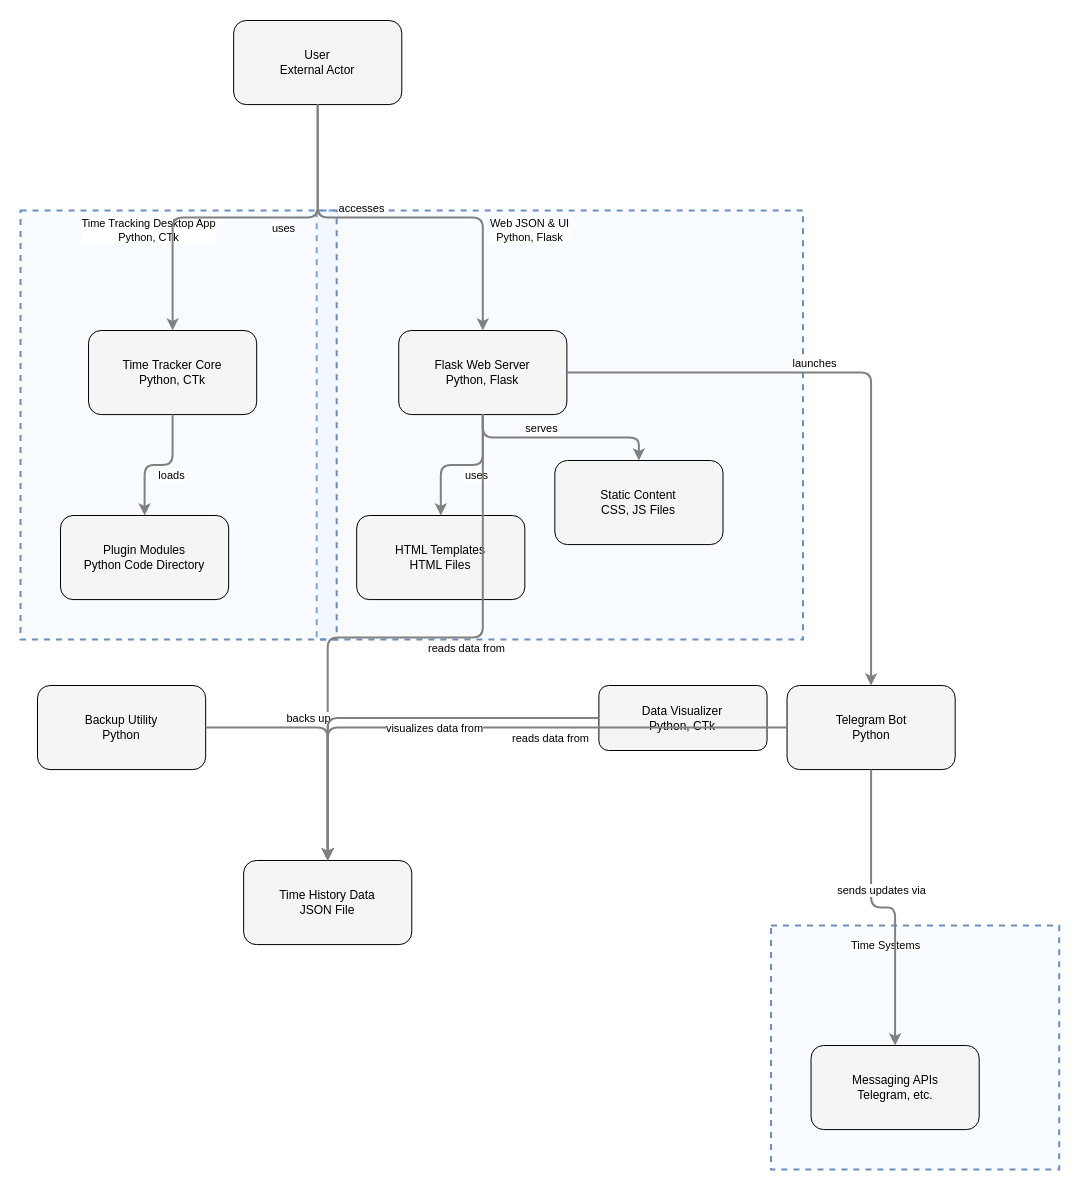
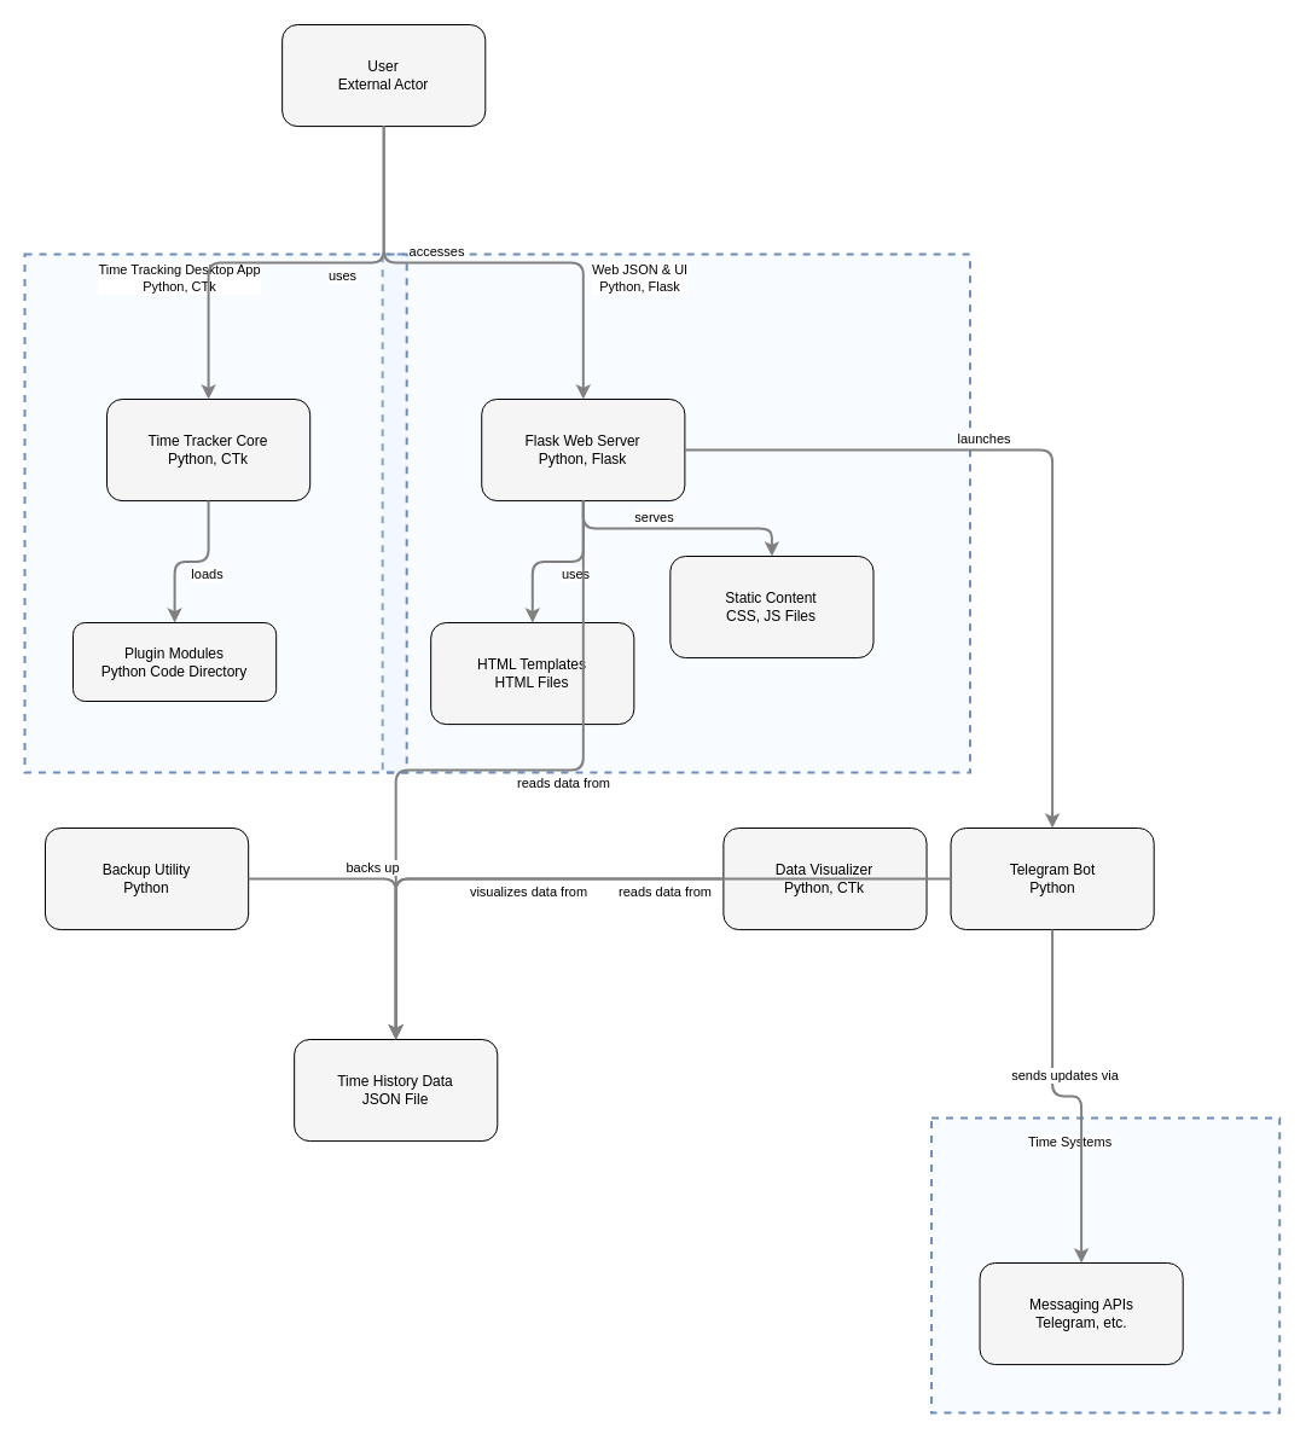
  <mxCell id="0" />
  <mxCell id="1" parent="0" />
  <mxCell id="2" value="" style="html=1;whiteSpace=wrap;container=1;fillColor=#dae8fc;strokeColor=#6c8ebf;dashed=1;fillOpacity=20;strokeWidth=2;containerType=none;recursiveResize=0;movable=1;resizable=1;autosize=0;dropTarget=0" vertex="1" parent="1"><mxGeometry x="316.184" y="210" width="486.316" height="429.079" as="geometry" /></mxCell>
  <mxCell id="3" value="Web JSON &amp;amp; UI&lt;br&gt;Python, Flask" style="edgeLabel;html=1;align=center;verticalAlign=middle;resizable=0;labelBackgroundColor=white;spacing=5" vertex="1" parent="1"><mxGeometry x="324.184" y="218" width="410.316" height="24" as="geometry" /></mxCell>
  <mxCell id="4" value="" style="html=1;whiteSpace=wrap;container=1;fillColor=#dae8fc;strokeColor=#6c8ebf;dashed=1;fillOpacity=20;strokeWidth=2;containerType=none;recursiveResize=0;movable=1;resizable=1;autosize=0;dropTarget=0" vertex="1" parent="1"><mxGeometry x="20" y="210" width="316.184" height="429.079" as="geometry" /></mxCell>
  <mxCell id="5" value="Time Tracking Desktop App&lt;br&gt;Python, CTk" style="edgeLabel;html=1;align=center;verticalAlign=middle;resizable=0;labelBackgroundColor=white;spacing=5" vertex="1" parent="1"><mxGeometry x="28" y="218" width="240.184" height="24" as="geometry" /></mxCell>
  <mxCell id="6" value="" style="html=1;whiteSpace=wrap;container=1;fillColor=#dae8fc;strokeColor=#6c8ebf;dashed=1;fillOpacity=20;strokeWidth=2;containerType=none;recursiveResize=0;movable=1;resizable=1;autosize=0;dropTarget=0" vertex="1" parent="1"><mxGeometry x="770.539" y="925" width="288.158" height="244.079" as="geometry" /></mxCell>
  <mxCell id="7" value="Time Systems" style="edgeLabel;html=1;align=center;verticalAlign=middle;resizable=0;labelBackgroundColor=white;spacing=5" vertex="1" parent="1"><mxGeometry x="778.539" y="933" width="212.158" height="24" as="geometry" /></mxCell>
  <mxCell id="8" value="User&lt;br&gt;External Actor" style="rounded=1;whiteSpace=wrap;html=1;fillColor=#f5f5f5" vertex="1" parent="1"><mxGeometry x="233.125" y="20" width="168.158" height="84.079" as="geometry" /></mxCell>
  <mxCell id="9" value="Telegram Bot&lt;br&gt;Python" style="rounded=1;whiteSpace=wrap;html=1;fillColor=#f5f5f5" vertex="1" parent="1"><mxGeometry x="786.539" y="685" width="168.158" height="84.079" as="geometry" /></mxCell>
  <mxCell id="10" value="Backup Utility&lt;br&gt;Python" style="rounded=1;whiteSpace=wrap;html=1;fillColor=#f5f5f5" vertex="1" parent="1"><mxGeometry x="37" y="685" width="168.158" height="84.079" as="geometry" /></mxCell>
- <mxCell id="11" value="Data Visualizer&lt;br&gt;Python, CTk" style="rounded=1;whiteSpace=wrap;html=1;fillColor=#f5f5f5" vertex="1" parent="1"><mxGeometry x="598.381" y="685" width="168.158" height="65" as="geometry" /></mxCell>
+ <mxCell id="11" value="Data Visualizer&lt;br&gt;Python, CTk" style="rounded=1;whiteSpace=wrap;html=1;fillColor=#f5f5f5" vertex="1" parent="1"><mxGeometry x="598.381" y="685" width="168.158" height="84.079" as="geometry" /></mxCell>
  <mxCell id="12" value="Time History Data&lt;br&gt;JSON File" style="rounded=1;whiteSpace=wrap;html=1;fillColor=#f5f5f5" vertex="1" parent="1"><mxGeometry x="243.132" y="860" width="168.158" height="84.079" as="geometry" /></mxCell>
  <mxCell id="13" value="Messaging APIs&lt;br&gt;Telegram, etc." style="rounded=1;whiteSpace=wrap;html=1;fillColor=#f5f5f5" vertex="1" parent="6"><mxGeometry x="40" y="120" width="168.158" height="84.079" as="geometry" /></mxCell>
  <mxCell id="14" value="Time Tracker Core&lt;br&gt;Python, CTk" style="rounded=1;whiteSpace=wrap;html=1;fillColor=#f5f5f5" vertex="1" parent="4"><mxGeometry x="68.026" y="120" width="168.158" height="84.079" as="geometry" /></mxCell>
- <mxCell id="15" value="Plugin Modules&lt;br&gt;Python Code Directory" style="rounded=1;whiteSpace=wrap;html=1;fillColor=#f5f5f5" vertex="1" parent="4"><mxGeometry x="40" y="305" width="168.158" height="84.079" as="geometry" /></mxCell>
+ <mxCell id="15" value="Plugin Modules&lt;br&gt;Python Code Directory" style="rounded=1;whiteSpace=wrap;html=1;fillColor=#f5f5f5" vertex="1" parent="4"><mxGeometry x="40" y="305" width="168.158" height="65" as="geometry" /></mxCell>
  <mxCell id="16" value="Flask Web Server&lt;br&gt;Python, Flask" style="rounded=1;whiteSpace=wrap;html=1;fillColor=#f5f5f5" vertex="1" parent="2"><mxGeometry x="82.039" y="120" width="168.158" height="84.079" as="geometry" /></mxCell>
  <mxCell id="17" value="Static Content&lt;br&gt;CSS, JS Files" style="rounded=1;whiteSpace=wrap;html=1;fillColor=#f5f5f5" vertex="1" parent="2"><mxGeometry x="238.158" y="250" width="168.158" height="84.079" as="geometry" /></mxCell>
  <mxCell id="18" value="HTML Templates&lt;br&gt;HTML Files" style="rounded=1;whiteSpace=wrap;html=1;fillColor=#f5f5f5" vertex="1" parent="2"><mxGeometry x="40" y="305" width="168.158" height="84.079" as="geometry" /></mxCell>
  <mxCell id="19" style="edgeStyle=orthogonalEdgeStyle;rounded=1;orthogonalLoop=1;jettySize=auto;html=1;strokeColor=#808080;strokeWidth=2;jumpStyle=arc;jumpSize=10;spacing=15;labelBackgroundColor=white;labelBorderColor=none" edge="1" parent="1" source="9" target="13"><mxGeometry relative="1" as="geometry" /></mxCell>
  <mxCell id="20" value="sends updates via" style="edgeLabel;html=1;align=center;verticalAlign=middle;resizable=0;points=[];" vertex="1" connectable="0" parent="19"><mxGeometry x="-0.2" y="10" relative="1" as="geometry"><mxPoint as="offset" /></mxGeometry></mxCell>
  <mxCell id="21" style="edgeStyle=orthogonalEdgeStyle;rounded=1;orthogonalLoop=1;jettySize=auto;html=1;strokeColor=#808080;strokeWidth=2;jumpStyle=arc;jumpSize=10;spacing=15;labelBackgroundColor=white;labelBorderColor=none" edge="1" parent="1" source="9" target="12"><mxGeometry relative="1" as="geometry" /></mxCell>
  <mxCell id="22" value="reads data from" style="edgeLabel;html=1;align=center;verticalAlign=middle;resizable=0;points=[];" vertex="1" connectable="0" parent="21"><mxGeometry x="-0.2" y="10" relative="1" as="geometry"><mxPoint as="offset" /></mxGeometry></mxCell>
  <mxCell id="23" style="edgeStyle=orthogonalEdgeStyle;rounded=1;orthogonalLoop=1;jettySize=auto;html=1;strokeColor=#808080;strokeWidth=2;jumpStyle=arc;jumpSize=10;spacing=15;labelBackgroundColor=white;labelBorderColor=none" edge="1" parent="1" source="8" target="14"><mxGeometry relative="1" as="geometry" /></mxCell>
  <mxCell id="24" value="uses" style="edgeLabel;html=1;align=center;verticalAlign=middle;resizable=0;points=[];" vertex="1" connectable="0" parent="23"><mxGeometry x="-0.2" y="10" relative="1" as="geometry"><mxPoint as="offset" /></mxGeometry></mxCell>
  <mxCell id="25" style="edgeStyle=orthogonalEdgeStyle;rounded=1;orthogonalLoop=1;jettySize=auto;html=1;strokeColor=#808080;strokeWidth=2;jumpStyle=arc;jumpSize=10;spacing=15;labelBackgroundColor=white;labelBorderColor=none" edge="1" parent="1" source="8" target="16"><mxGeometry relative="1" as="geometry" /></mxCell>
  <mxCell id="26" value="accesses" style="edgeLabel;html=1;align=center;verticalAlign=middle;resizable=0;points=[];" vertex="1" connectable="0" parent="25"><mxGeometry x="-0.2" y="10" relative="1" as="geometry"><mxPoint as="offset" /></mxGeometry></mxCell>
  <mxCell id="27" style="edgeStyle=orthogonalEdgeStyle;rounded=1;orthogonalLoop=1;jettySize=auto;html=1;strokeColor=#808080;strokeWidth=2;jumpStyle=arc;jumpSize=10;spacing=15;labelBackgroundColor=white;labelBorderColor=none" edge="1" parent="1" source="14" target="15"><mxGeometry relative="1" as="geometry" /></mxCell>
  <mxCell id="28" value="loads" style="edgeLabel;html=1;align=center;verticalAlign=middle;resizable=0;points=[];" vertex="1" connectable="0" parent="27"><mxGeometry x="-0.2" y="10" relative="1" as="geometry"><mxPoint as="offset" /></mxGeometry></mxCell>
  <mxCell id="29" style="edgeStyle=orthogonalEdgeStyle;rounded=1;orthogonalLoop=1;jettySize=auto;html=1;strokeColor=#808080;strokeWidth=2;jumpStyle=arc;jumpSize=10;spacing=15;labelBackgroundColor=white;labelBorderColor=none" edge="1" parent="1" source="16" target="17"><mxGeometry relative="1" as="geometry" /></mxCell>
  <mxCell id="30" value="serves" style="edgeLabel;html=1;align=center;verticalAlign=middle;resizable=0;points=[];" vertex="1" connectable="0" parent="29"><mxGeometry x="-0.2" y="10" relative="1" as="geometry"><mxPoint as="offset" /></mxGeometry></mxCell>
  <mxCell id="31" style="edgeStyle=orthogonalEdgeStyle;rounded=1;orthogonalLoop=1;jettySize=auto;html=1;strokeColor=#808080;strokeWidth=2;jumpStyle=arc;jumpSize=10;spacing=15;labelBackgroundColor=white;labelBorderColor=none" edge="1" parent="1" source="16" target="18"><mxGeometry relative="1" as="geometry" /></mxCell>
  <mxCell id="32" value="uses" style="edgeLabel;html=1;align=center;verticalAlign=middle;resizable=0;points=[];" vertex="1" connectable="0" parent="31"><mxGeometry x="-0.2" y="10" relative="1" as="geometry"><mxPoint as="offset" /></mxGeometry></mxCell>
  <mxCell id="33" style="edgeStyle=orthogonalEdgeStyle;rounded=1;orthogonalLoop=1;jettySize=auto;html=1;strokeColor=#808080;strokeWidth=2;jumpStyle=arc;jumpSize=10;spacing=15;labelBackgroundColor=white;labelBorderColor=none" edge="1" parent="1" source="16" target="9"><mxGeometry relative="1" as="geometry" /></mxCell>
  <mxCell id="34" value="launches" style="edgeLabel;html=1;align=center;verticalAlign=middle;resizable=0;points=[];" vertex="1" connectable="0" parent="33"><mxGeometry x="-0.2" y="10" relative="1" as="geometry"><mxPoint as="offset" /></mxGeometry></mxCell>
  <mxCell id="35" style="edgeStyle=orthogonalEdgeStyle;rounded=1;orthogonalLoop=1;jettySize=auto;html=1;strokeColor=#808080;strokeWidth=2;jumpStyle=arc;jumpSize=10;spacing=15;labelBackgroundColor=white;labelBorderColor=none" edge="1" parent="1" source="16" target="12"><mxGeometry relative="1" as="geometry" /></mxCell>
  <mxCell id="36" value="reads data from" style="edgeLabel;html=1;align=center;verticalAlign=middle;resizable=0;points=[];" vertex="1" connectable="0" parent="35"><mxGeometry x="-0.2" y="10" relative="1" as="geometry"><mxPoint as="offset" /></mxGeometry></mxCell>
  <mxCell id="37" style="edgeStyle=orthogonalEdgeStyle;rounded=1;orthogonalLoop=1;jettySize=auto;html=1;strokeColor=#808080;strokeWidth=2;jumpStyle=arc;jumpSize=10;spacing=15;labelBackgroundColor=white;labelBorderColor=none" edge="1" parent="1" source="10" target="12"><mxGeometry relative="1" as="geometry" /></mxCell>
  <mxCell id="38" value="backs up" style="edgeLabel;html=1;align=center;verticalAlign=middle;resizable=0;points=[];" vertex="1" connectable="0" parent="37"><mxGeometry x="-0.2" y="10" relative="1" as="geometry"><mxPoint as="offset" /></mxGeometry></mxCell>
  <mxCell id="39" style="edgeStyle=orthogonalEdgeStyle;rounded=1;orthogonalLoop=1;jettySize=auto;html=1;strokeColor=#808080;strokeWidth=2;jumpStyle=arc;jumpSize=10;spacing=15;labelBackgroundColor=white;labelBorderColor=none" edge="1" parent="1" source="11" target="12"><mxGeometry relative="1" as="geometry" /></mxCell>
  <mxCell id="40" value="visualizes data from" style="edgeLabel;html=1;align=center;verticalAlign=middle;resizable=0;points=[];" vertex="1" connectable="0" parent="39"><mxGeometry x="-0.2" y="10" relative="1" as="geometry"><mxPoint as="offset" /></mxGeometry></mxCell>
